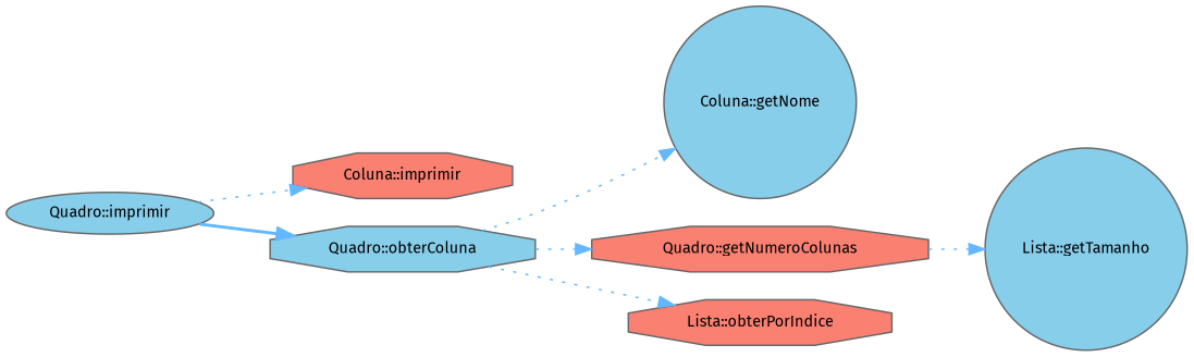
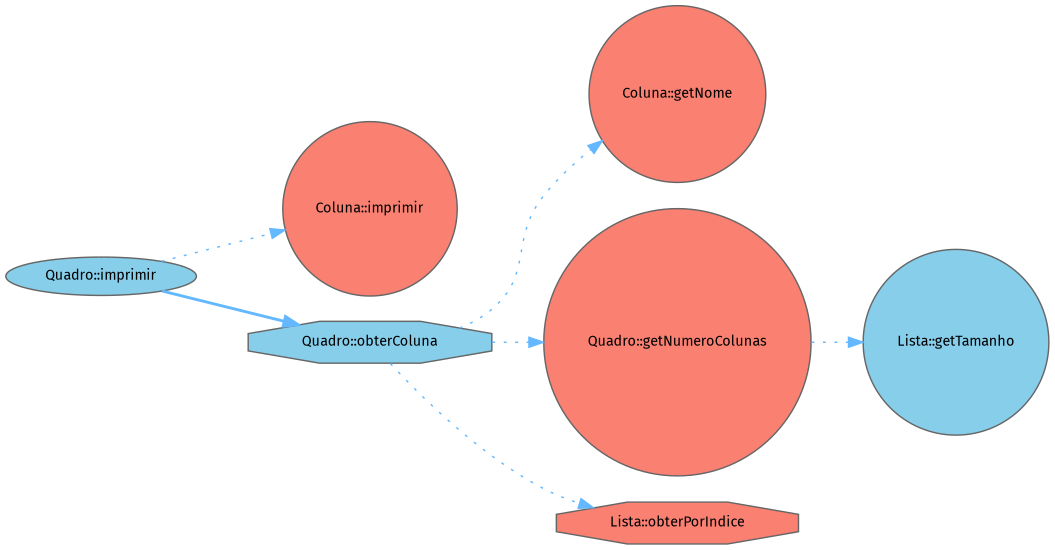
  digraph {
    fontname="Fira Sans"
    rankdir=LR
    node [color=grey40 fillcolor=salmon fontname="Fira Sans" fontsize=10 shape=circle style=filled]
    edge [color=steelblue1 fontname="Fira Sans" fontsize=10 labelfontname=Helvetica labelfontsize=10 style=dotted]
    n1 [color=gray40 fillcolor=skyblue fontcolor=black height=0.2 label="Quadro::imprimir" shape=ellipse width=0.4]
-   n2 [height=0.2 label="Coluna::imprimir" shape=octagon width=0.4]
+   n2 [height=0.2 label="Coluna::imprimir" width=0.4]
    n3 [fillcolor=skyblue height=0.2 label="Quadro::obterColuna" shape=octagon width=0.4]
-   n4 [fillcolor=skyblue height=0.2 label="Coluna::getNome" width=0.4]
-   n5 [height=0.2 label="Quadro::getNumeroColunas" shape=octagon width=0.4]
+   n4 [height=0.2 label="Coluna::getNome" width=0.4]
+   n5 [height=0.2 label="Quadro::getNumeroColunas" width=0.4]
    n6 [fillcolor=skyblue height=0.2 label="Lista::getTamanho" width=0.4]
    n7 [height=0.2 label="Lista::obterPorIndice" shape=octagon width=0.4]
    n1 -> n2
    n1 -> n3 [style=bold]
    n3 -> n4
    n3 -> n5
    n3 -> n7
    n5 -> n6
  }
